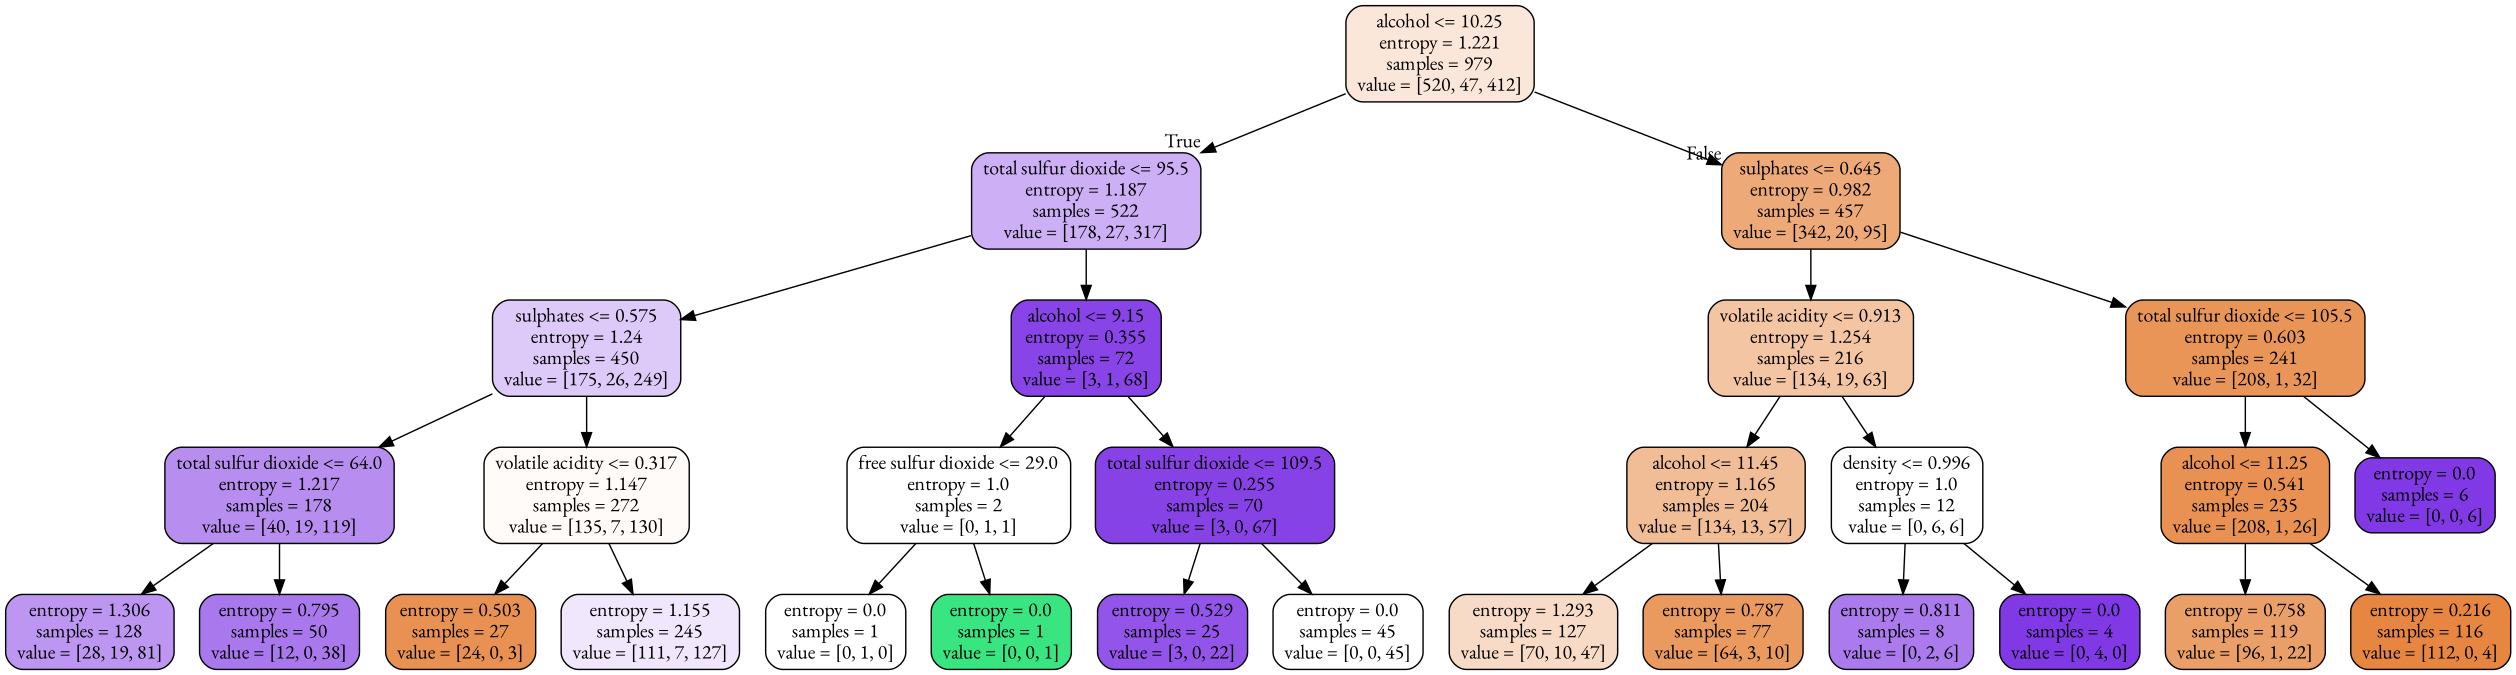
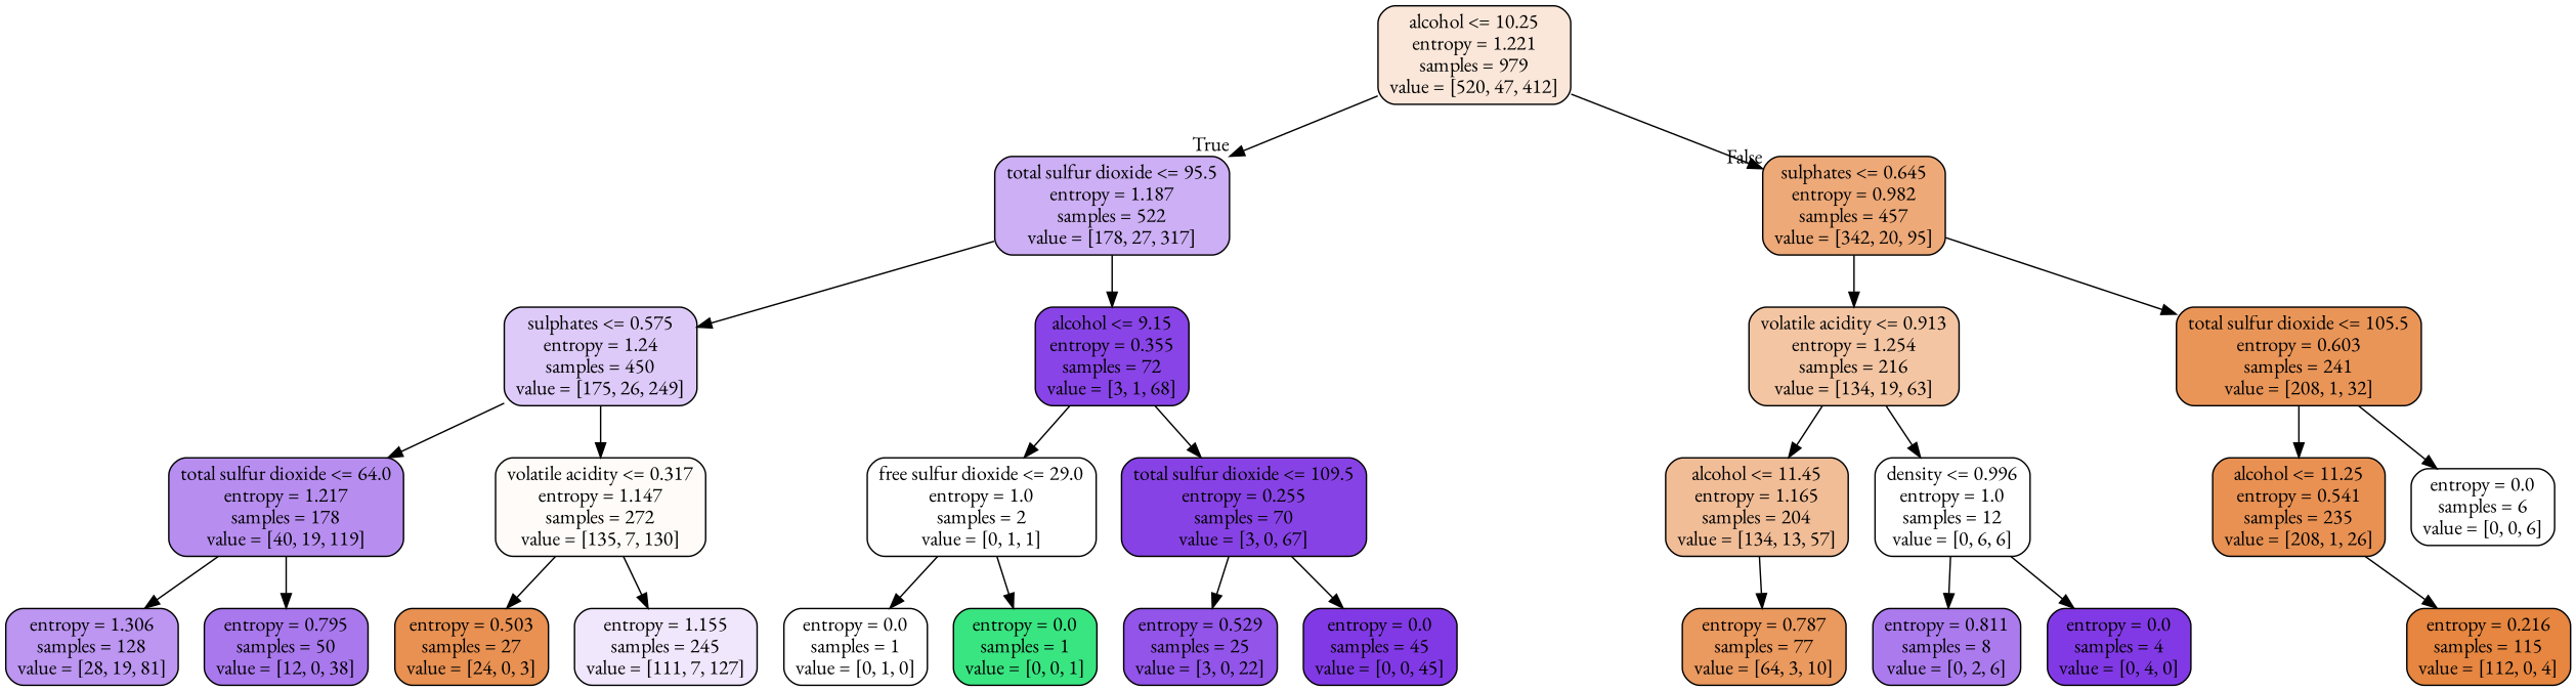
  digraph {
    fontname="EB Garamond"
    node [color=black fillcolor="#ffffff" fontname="EB Garamond" shape=box style="filled, rounded"]
    edge [fontname="EB Garamond"]
    n1 [fillcolor="#fae7d9" label="alcohol <= 10.25\nentropy = 1.221\nsamples = 979\nvalue = [520, 47, 412]"]
    n2 [fillcolor="#ccaff4" label="total sulfur dioxide <= 95.5\nentropy = 1.187\nsamples = 522\nvalue = [178, 27, 317]"]
    n3 [fillcolor="#eda978" label="sulphates <= 0.645\nentropy = 0.982\nsamples = 457\nvalue = [342, 20, 95]"]
    n4 [fillcolor="#ddcaf8" label="sulphates <= 0.575\nentropy = 1.24\nsamples = 450\nvalue = [175, 26, 249]"]
    n5 [fillcolor="#8844e7" label="alcohol <= 9.15\nentropy = 0.355\nsamples = 72\nvalue = [3, 1, 68]"]
    n6 [fillcolor="#f3c5a3" label="volatile acidity <= 0.913\nentropy = 1.254\nsamples = 216\nvalue = [134, 19, 63]"]
    n7 [fillcolor="#e99558" label="total sulfur dioxide <= 105.5\nentropy = 0.603\nsamples = 241\nvalue = [208, 1, 32]"]
    n8 [fillcolor="#b78ef0" label="total sulfur dioxide <= 64.0\nentropy = 1.217\nsamples = 178\nvalue = [40, 19, 119]"]
    n9 [fillcolor="#fefbf8" label="volatile acidity <= 0.317\nentropy = 1.147\nsamples = 272\nvalue = [135, 7, 130]"]
    n10 [label="free sulfur dioxide <= 29.0\nentropy = 1.0\nsamples = 2\nvalue = [0, 1, 1]"]
    n11 [fillcolor="#8742e6" label="total sulfur dioxide <= 109.5\nentropy = 0.255\nsamples = 70\nvalue = [3, 0, 67]"]
    n12 [fillcolor="#bc96f1" label="entropy = 1.306\nsamples = 128\nvalue = [28, 19, 81]"]
    n13 [fillcolor="#a978ed" label="entropy = 0.795\nsamples = 50\nvalue = [12, 0, 38]"]
    n14 [fillcolor="#e89152" label="entropy = 0.503\nsamples = 27\nvalue = [24, 0, 3]"]
    n15 [fillcolor="#f0e7fc" label="entropy = 1.155\nsamples = 245\nvalue = [111, 7, 127]"]
    n16 [label="entropy = 0.0\nsamples = 1\nvalue = [0, 1, 0]"]
    n17 [fillcolor="#39e581" label="entropy = 0.0\nsamples = 1\nvalue = [0, 0, 1]"]
    n18 [fillcolor="#9254e9" label="entropy = 0.529\nsamples = 25\nvalue = [3, 0, 22]"]
-   n19 [label="entropy = 0.0\nsamples = 45\nvalue = [0, 0, 45]"]
+   n19 [fillcolor="#8139e5" label="entropy = 0.0\nsamples = 45\nvalue = [0, 0, 45]"]
    n20 [fillcolor="#f1bd97" label="alcohol <= 11.45\nentropy = 1.165\nsamples = 204\nvalue = [134, 13, 57]"]
    n21 [label="density <= 0.996\nentropy = 1.0\nsamples = 12\nvalue = [0, 6, 6]"]
    n22 [fillcolor="#e89153" label="alcohol <= 11.25\nentropy = 0.541\nsamples = 235\nvalue = [208, 1, 26]"]
-   n23 [fillcolor="#8139e5" label="entropy = 0.0\nsamples = 6\nvalue = [0, 0, 6]"]
-   n24 [fillcolor="#f8dbc6" label="entropy = 1.293\nsamples = 127\nvalue = [70, 10, 47]"]
+   n23 [label="entropy = 0.0\nsamples = 6\nvalue = [0, 0, 6]"]
    n25 [fillcolor="#ea995f" label="entropy = 0.787\nsamples = 77\nvalue = [64, 3, 10]"]
    n26 [fillcolor="#ab7bee" label="entropy = 0.811\nsamples = 8\nvalue = [0, 2, 6]"]
    n27 [fillcolor="#8139e5" label="entropy = 0.0\nsamples = 4\nvalue = [0, 4, 0]"]
-   n28 [fillcolor="#eb9f68" label="entropy = 0.758\nsamples = 119\nvalue = [96, 1, 22]"]
-   n29 [fillcolor="#e68640" label="entropy = 0.216\nsamples = 116\nvalue = [112, 0, 4]"]
+   n29 [fillcolor="#e68640" label="entropy = 0.216\nsamples = 115\nvalue = [112, 0, 4]"]
    n1 -> n2 [headlabel=True labelangle=45 labeldistance=2.5]
    n1 -> n3 [headlabel=False labelangle=-45 labeldistance=2.5]
    n2 -> n4
    n2 -> n5
    n3 -> n6
    n3 -> n7
    n4 -> n8
    n4 -> n9
    n5 -> n10
    n5 -> n11
    n6 -> n20
    n6 -> n21
    n7 -> n22
    n7 -> n23
    n8 -> n12
    n8 -> n13
    n9 -> n14
    n9 -> n15
    n10 -> n16
    n10 -> n17
    n11 -> n18
    n11 -> n19
-   n20 -> n24
    n20 -> n25
    n21 -> n26
    n21 -> n27
-   n22 -> n28
    n22 -> n29
  }
